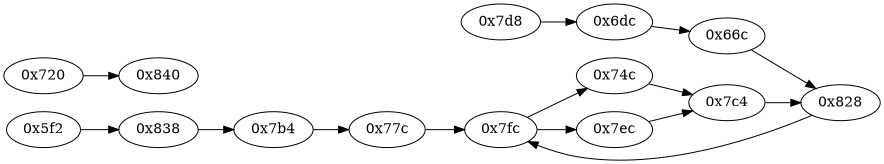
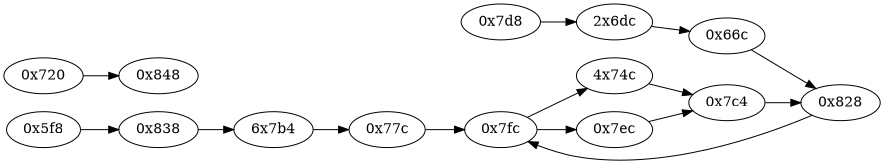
  strict digraph {
    rankdir=LR
    node [opcode="[u'ldr', u'ldr', u'mov', u'b']"]
    "0x838" [opcode="[u'ldr', u'b']"]
-   "0x7b4" [opcode="[u'ldr', u'str', u'ldr', u'b']"]
+   "0x7b4" [opcode="[u'ldr', u'str', u'ldr', u'b']" label="6x7b4"]
    "0x77c" [opcode="[u'ldr', u'mov', u'mov', u'ldr', u'str', u'mov', u'b']"]
    "0x7fc" [opcode="[u'str', u'str', u'ldr', u'ldr', u'ldrb', u'ldr', u'ldr', u'ldr', u'cmp', u'mov', u'b']"]
    "0x7d8" [opcode="[u'ldr', u'ldr', u'add', u'mov', u'b']"]
-   "0x6dc" [opcode="[u'str', u'str', u'ldr', u'ldrb', u'strb', u'ldr', u'ldr', u'ldrb', u'cmp', u'mov', u'b']"]
+   "0x6dc" [opcode="[u'str', u'str', u'ldr', u'ldrb', u'strb', u'ldr', u'ldr', u'ldrb', u'cmp', u'mov', u'b']" label="2x6dc"]
    "0x66c" [opcode="[u'ldrb', u'ldr', u'add', u'str', u'ldr', u'b']"]
    "0x720" [opcode="[u'ldr', u'mov', u'bl', u'ldr', u'b']"]
-   "0x840" [opcode="[u'mov', u'sub', u'pop']"]
+   "0x840" [opcode="[u'mov', u'sub', u'pop']" label="0x848"]
    "0x828"
-   "0x74c" [opcode="[u'ldr', u'ldr', u'add', u'str', u'ldr', u'b']"]
+   "0x74c" [opcode="[u'ldr', u'ldr', u'add', u'str', u'ldr', u'b']" label="4x74c"]
    "0x7ec"
    "0x7c4" [opcode="[u'ldr', u'add', u'str', u'ldr', u'b']"]
-   "0x5f8" [opcode="[u'push', u'add', u'sub', u'add', u'ldr', u'str', u'ldr', u'ldr', u'ldr', u'add', u'b']" label="0x5f2"]
+   "0x5f8" [opcode="[u'push', u'add', u'sub', u'add', u'ldr', u'str', u'ldr', u'ldr', u'ldr', u'add', u'b']"]
    "0x838" -> "0x7b4"
    "0x7b4" -> "0x77c"
    "0x77c" -> "0x7fc"
    "0x7fc" -> "0x74c"
    "0x7fc" -> "0x7ec"
    "0x7d8" -> "0x6dc"
    "0x6dc" -> "0x66c"
    "0x66c" -> "0x828"
    "0x720" -> "0x840"
    "0x828" -> "0x7fc"
    "0x74c" -> "0x7c4"
    "0x7ec" -> "0x7c4"
    "0x7c4" -> "0x828"
    "0x5f8" -> "0x838"
  }
